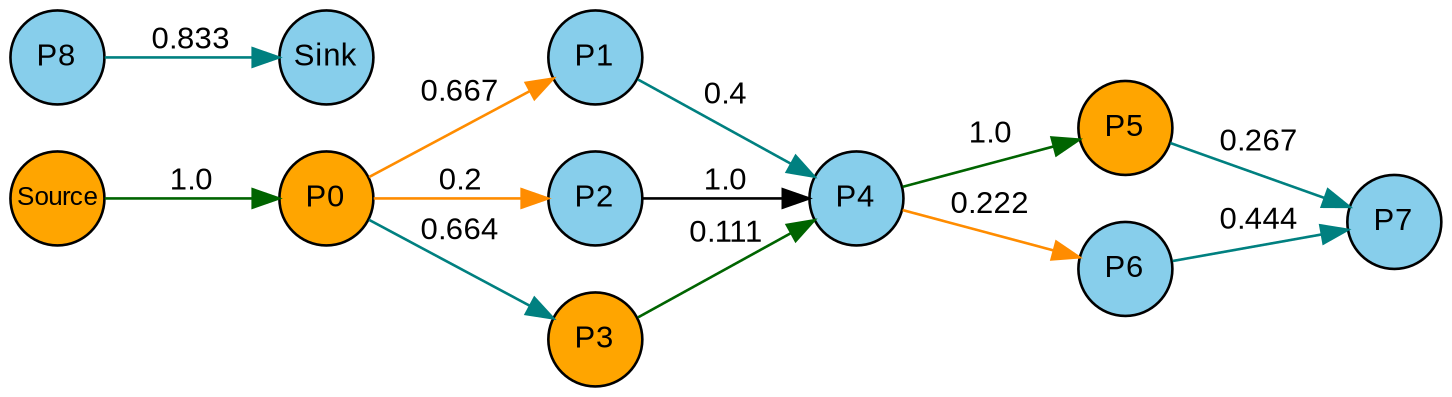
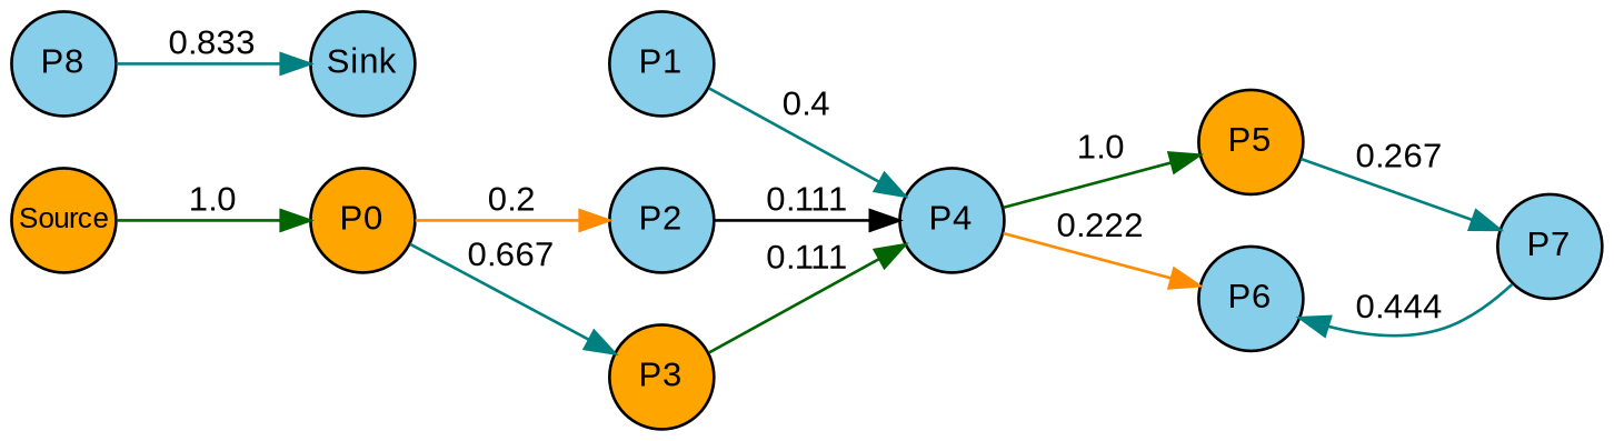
  digraph {
    rankdir=LR
    splines=true
    node [fillcolor=skyblue fixedsize=true fontcolor=black fontname=arial fontsize=12 margin=0 shape=circle style=filled]
    edge [color=teal fontcolor=black fontname=arial fontsize=12 margin=0]
    n1 [fillcolor=orange fontsize=10 label=Source width=0.5]
    n2 [fillcolor=orange label=P0 width=0.5]
    n3 [label=P1 width=0.5]
    n4 [label=P2 width=0.5]
    n5 [fillcolor=orange label=P3 width=0.5]
    n6 [label=P4 width=0.5]
    n7 [fillcolor=orange label=P5 width=0.5]
    n8 [label=P6 width=0.5]
    n9 [label=P7 width=0.5]
    n10 [label=P8 width=0.5]
    n11 [label=Sink width=0.5]
    subgraph sub_1 {
      rank=same
      n1
    }
    subgraph sub_2 {
      rank=same
      n2
    }
    subgraph sub_3 {
      rank=same
      n3
      n4
      n5
    }
    subgraph sub_4 {
      rank=same
      n6
    }
    subgraph sub_5 {
      rank=same
      n7
      n8
    }
    subgraph sub_6 {
      rank=same
      n9
    }
    subgraph sub_7 {
      rank=same
      n10
    }
    subgraph sub_8 {
      rank=same
      n11
    }
    n1 -> n2 [color=darkgreen label=1.0]
-   n2 -> n3 [color=darkorange label=0.667]
    n2 -> n4 [color=darkorange label=0.2]
-   n2 -> n5 [label=0.664]
+   n2 -> n5 [label=0.667]
    n3 -> n6 [label=0.4]
-   n4 -> n6 [color=black label=1.0]
+   n4 -> n6 [color=black label=0.111]
    n5 -> n6 [color=darkgreen label=0.111]
    n6 -> n7 [color=darkgreen label=1.0]
    n6 -> n8 [color=darkorange label=0.222]
    n7 -> n9 [label=0.267]
-   n8 -> n9 [label=0.444]
+   n9 -> n8 [label=0.444]
    n10 -> n11 [label=0.833]
  }
